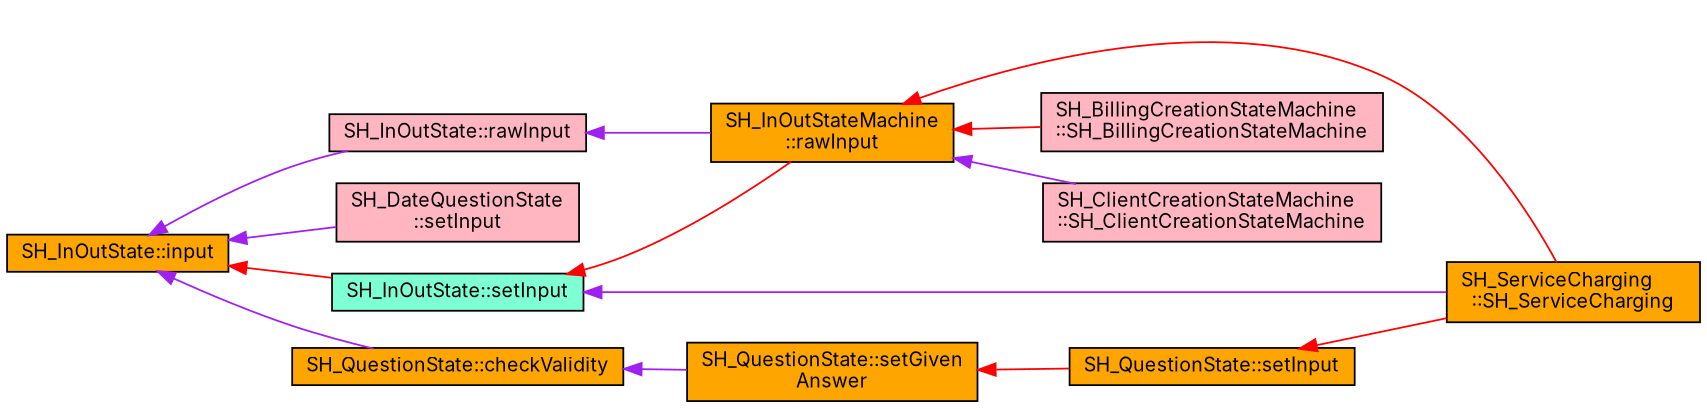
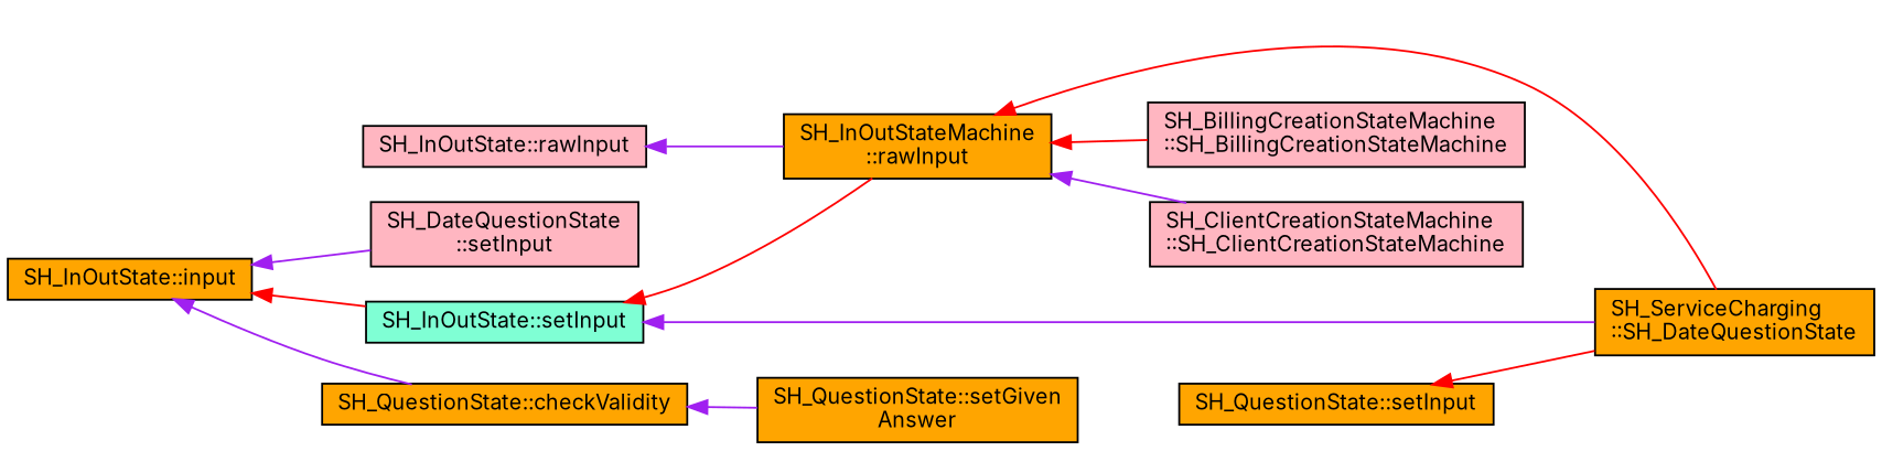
  digraph {
    fontname=Inter
    rankdir=LR
    node [color=black fillcolor=orange fontname=Inter fontsize=11 shape=record style=filled]
    edge [color=purple dir=back fontname=Inter fontsize=11 labelfontname=Verdana labelfontsize=11 style=solid]
    n1 [fontcolor=black height=0.2 label="SH_InOutState::input" width=0.4]
    n2 [fillcolor=lightpink height=0.2 label="SH_InOutState::rawInput" width=0.4]
    n3 [fillcolor=lightpink height=0.2 label="SH_DateQuestionState\l::setInput" width=0.4]
    n4 [fillcolor=aquamarine height=0.2 label="SH_InOutState::setInput" width=0.4]
    n5 [height=0.2 label="SH_QuestionState::checkValidity" width=0.4]
    n6 [height=0.2 label="SH_InOutStateMachine\l::rawInput" width=0.4]
-   n7 [height=0.2 label="SH_ServiceCharging\l::SH_ServiceCharging" width=0.4]
+   n7 [height=0.2 label="SH_ServiceCharging\l::SH_DateQuestionState" width=0.4]
    n8 [fillcolor=lightpink height=0.2 label="SH_BillingCreationStateMachine\l::SH_BillingCreationStateMachine" width=0.4]
    n9 [fillcolor=lightpink height=0.2 label="SH_ClientCreationStateMachine\l::SH_ClientCreationStateMachine" width=0.4]
    n10 [height=0.2 label="SH_QuestionState::setGiven\lAnswer" width=0.4]
    n11 [height=0.2 label="SH_QuestionState::setInput" width=0.4]
-   n1 -> n2
    n1 -> n3
    n1 -> n4 [color=red]
    n1 -> n5
    n2 -> n6
    n4 -> n6 [color=red]
    n4 -> n7
    n5 -> n10
    n6 -> n7 [color=red]
    n6 -> n8 [color=red]
    n6 -> n9
-   n10 -> n11 [color=red]
    n11 -> n7 [color=red]
  }
